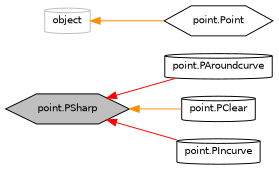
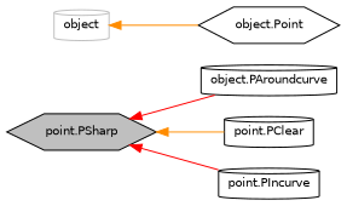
  digraph {
    rankdir=LR
    node [color=black fillcolor=white fontname=Helvetica fontsize=10 shape=cylinder style=filled]
    edge [color=red dir=back fontname=Helvetica fontsize=10 labelfontname=Helvetica labelfontsize=10 style=solid]
    n1 [fillcolor=grey75 fontcolor=black height=0.2 label="point.PSharp" shape=hexagon width=0.4]
-   n2 [height=0.2 label="point.PAroundcurve" width=0.4]
+   n2 [height=0.2 label="object.PAroundcurve" width=0.4]
    n3 [height=0.2 label="point.PClear" width=0.4]
    n4 [height=0.2 label="point.PIncurve" width=0.4]
-   n5 [height=0.2 label="point.Point" shape=hexagon width=0.4]
+   n5 [height=0.2 label="object.Point" shape=hexagon width=0.4]
    n6 [color=grey75 height=0.2 label=object width=0.4]
    n1 -> n2
    n1 -> n3 [color=darkorange]
    n1 -> n4
    n6 -> n5 [color=darkorange]
  }
